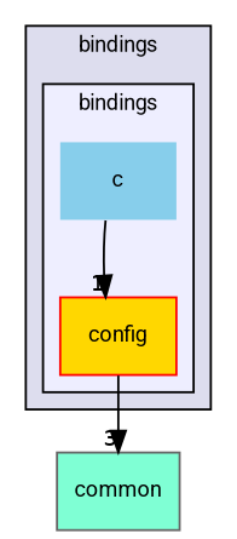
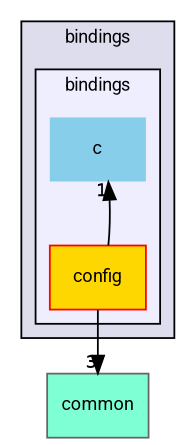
  digraph {
    compound=true
    fontname=Roboto
    node [color=gray40 fontname=Roboto fontsize=10 shape=box style=filled]
    edge [fontname=Roboto labeldistance=1.5 labelfontname=Helvetica labelfontsize=10]
    n1 [fillcolor=skyblue label=c shape=plaintext]
    n2 [color=red fillcolor=gold label=config]
    n3 [fillcolor=aquamarine label=common]
    subgraph cluster_1 {
      bgcolor="#ddddee"
      fontsize=10
      label=bindings
      pencolor=black
      subgraph cluster_2 {
        bgcolor="#eeeeff"
        fontsize=10
        label=bindings
        pencolor=black
        n1
        n2
      }
    }
-   n1 -> n2 [headlabel=1]
+   n2 -> n1 [headlabel=1]
    n2 -> n3 [headlabel=3]
  }
